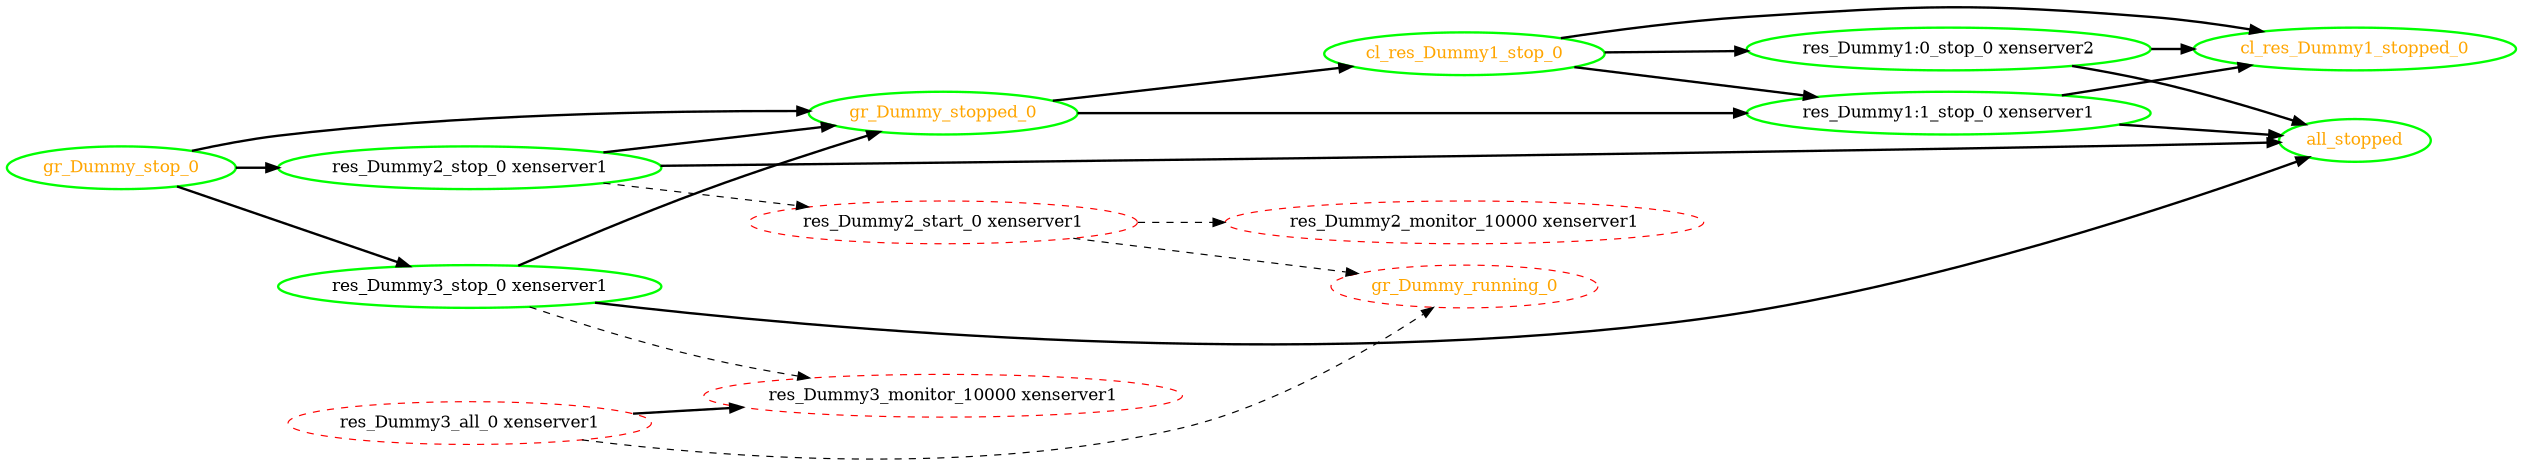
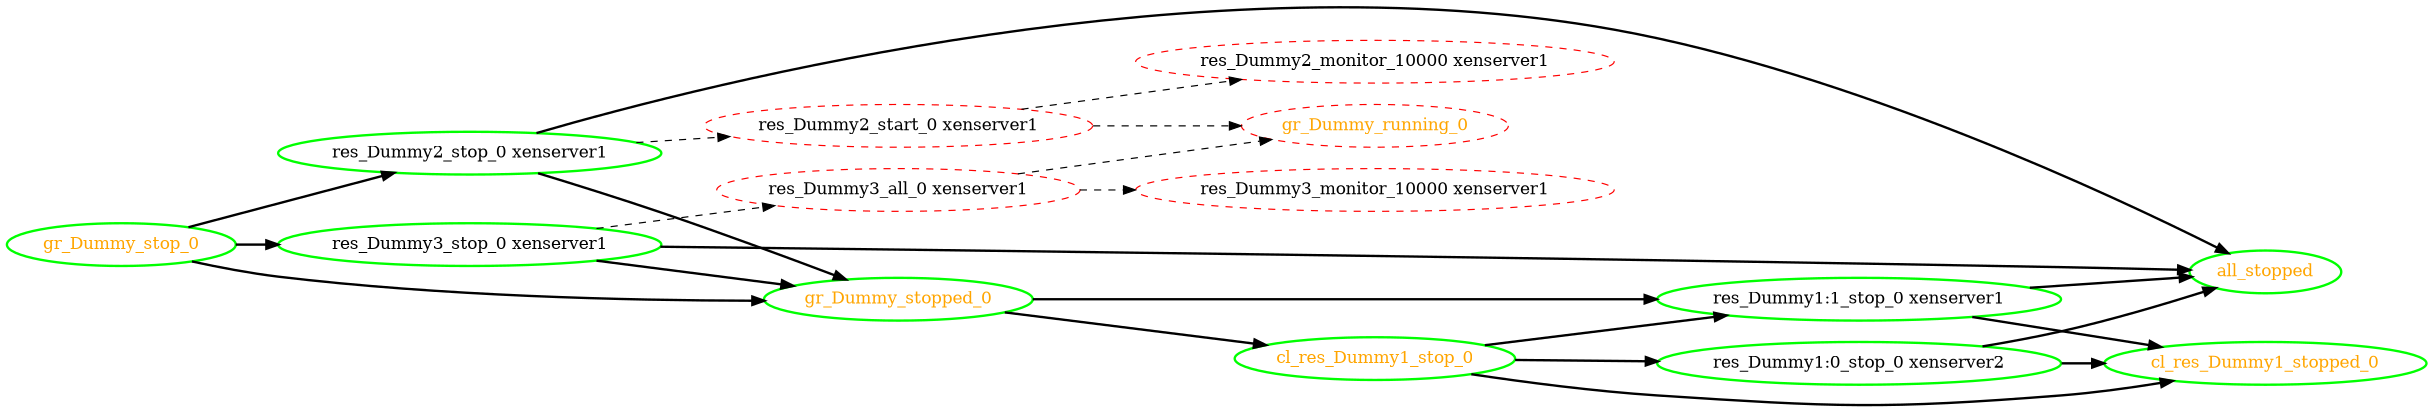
  digraph {
    rankdir=LR
    node [color=green fontcolor=black style=bold]
    edge [style=bold]
    all_stopped [fontcolor=orange]
    cl_res_Dummy1_stop_0 [fontcolor=orange]
    cl_res_Dummy1_stopped_0 [fontcolor=orange]
    "res_Dummy1:0_stop_0 xenserver2"
    "res_Dummy1:1_stop_0 xenserver1"
    gr_Dummy_running_0 [color=red fontcolor=orange style=dashed]
    gr_Dummy_stop_0 [fontcolor=orange]
    gr_Dummy_stopped_0 [fontcolor=orange]
    "res_Dummy2_stop_0 xenserver1"
    "res_Dummy3_stop_0 xenserver1"
    "res_Dummy2_start_0 xenserver1" [color=red style=dashed]
    n12 [color=red label="res_Dummy3_all_0 xenserver1" style=dashed]
    "res_Dummy2_monitor_10000 xenserver1" [color=red style=dashed]
    "res_Dummy3_monitor_10000 xenserver1" [color=red style=dashed]
    cl_res_Dummy1_stop_0 -> cl_res_Dummy1_stopped_0
    cl_res_Dummy1_stop_0 -> "res_Dummy1:0_stop_0 xenserver2"
    cl_res_Dummy1_stop_0 -> "res_Dummy1:1_stop_0 xenserver1"
    "res_Dummy1:0_stop_0 xenserver2" -> all_stopped
    "res_Dummy1:0_stop_0 xenserver2" -> cl_res_Dummy1_stopped_0
    "res_Dummy1:1_stop_0 xenserver1" -> all_stopped
    "res_Dummy1:1_stop_0 xenserver1" -> cl_res_Dummy1_stopped_0
    gr_Dummy_stop_0 -> gr_Dummy_stopped_0
    gr_Dummy_stop_0 -> "res_Dummy2_stop_0 xenserver1"
    gr_Dummy_stop_0 -> "res_Dummy3_stop_0 xenserver1"
    gr_Dummy_stopped_0 -> cl_res_Dummy1_stop_0
    gr_Dummy_stopped_0 -> "res_Dummy1:1_stop_0 xenserver1"
    "res_Dummy2_stop_0 xenserver1" -> all_stopped
    "res_Dummy2_stop_0 xenserver1" -> gr_Dummy_stopped_0
    "res_Dummy2_stop_0 xenserver1" -> "res_Dummy2_start_0 xenserver1" [style=dashed]
    "res_Dummy3_stop_0 xenserver1" -> all_stopped
    "res_Dummy3_stop_0 xenserver1" -> gr_Dummy_stopped_0
-   "res_Dummy3_stop_0 xenserver1" -> "res_Dummy3_monitor_10000 xenserver1" [style=dashed]
+   "res_Dummy3_stop_0 xenserver1" -> n12 [style=dashed]
    "res_Dummy2_start_0 xenserver1" -> gr_Dummy_running_0 [style=dashed]
    "res_Dummy2_start_0 xenserver1" -> "res_Dummy2_monitor_10000 xenserver1" [style=dashed]
    n12 -> gr_Dummy_running_0 [style=dashed]
-   n12 -> "res_Dummy3_monitor_10000 xenserver1"
+   n12 -> "res_Dummy3_monitor_10000 xenserver1" [style=dashed]
  }
